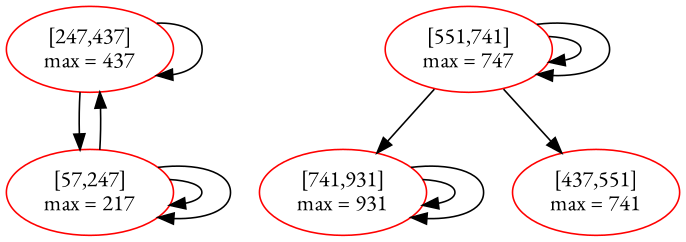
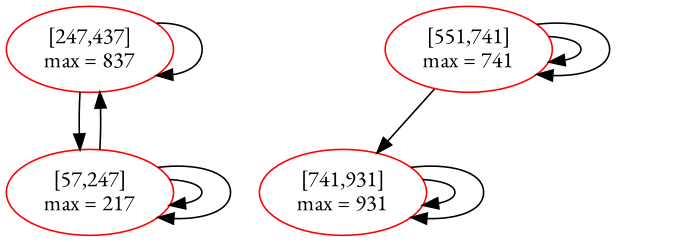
  digraph {
    fontname="EB Garamond"
    node [color=red fontname="EB Garamond"]
    edge [fontname="EB Garamond"]
-   n1 [label="[247,437]\nmax = 437"]
+   n1 [label="[247,437]\nmax = 837"]
    n2 [label="[57,247]\nmax = 217"]
-   n3 [label="[551,741]\nmax = 747"]
+   n3 [label="[551,741]\nmax = 741"]
    n4 [label="[741,931]\nmax = 931"]
-   n5 [label="[437,551]\nmax = 741"]
    n1 -> n1
    n1 -> n2
    n2 -> n1
    n2 -> n2
    n2 -> n2
    n3 -> n3
    n3 -> n3
    n3 -> n4
-   n3 -> n5
    n4 -> n4
    n4 -> n4
  }
